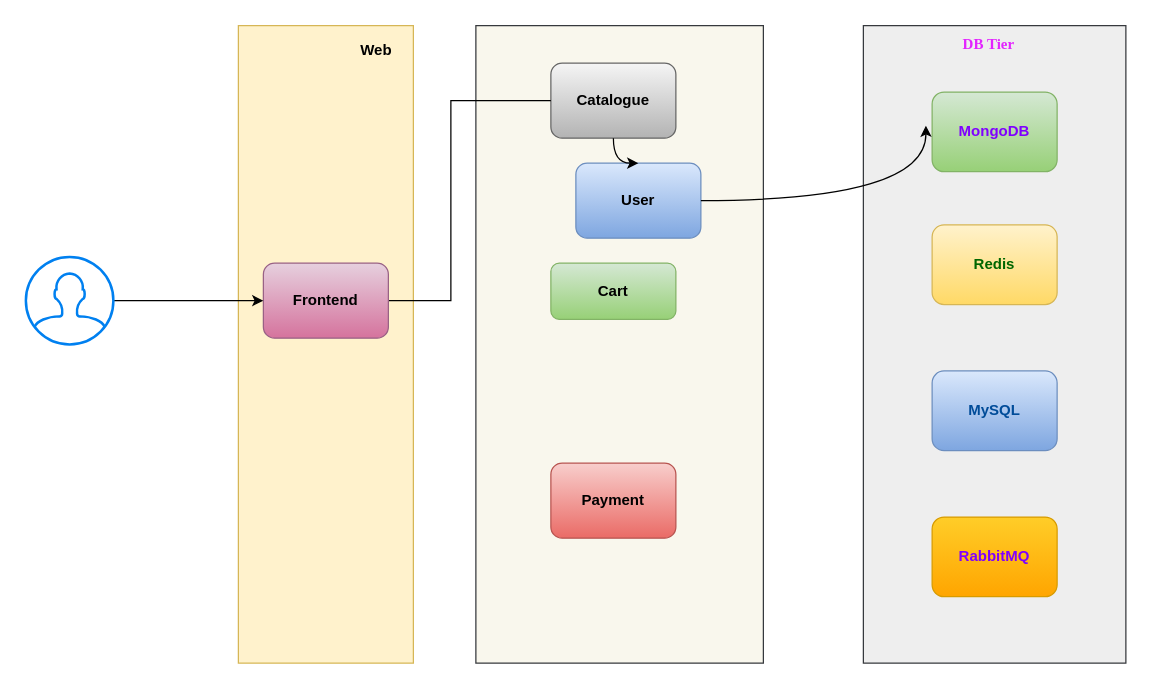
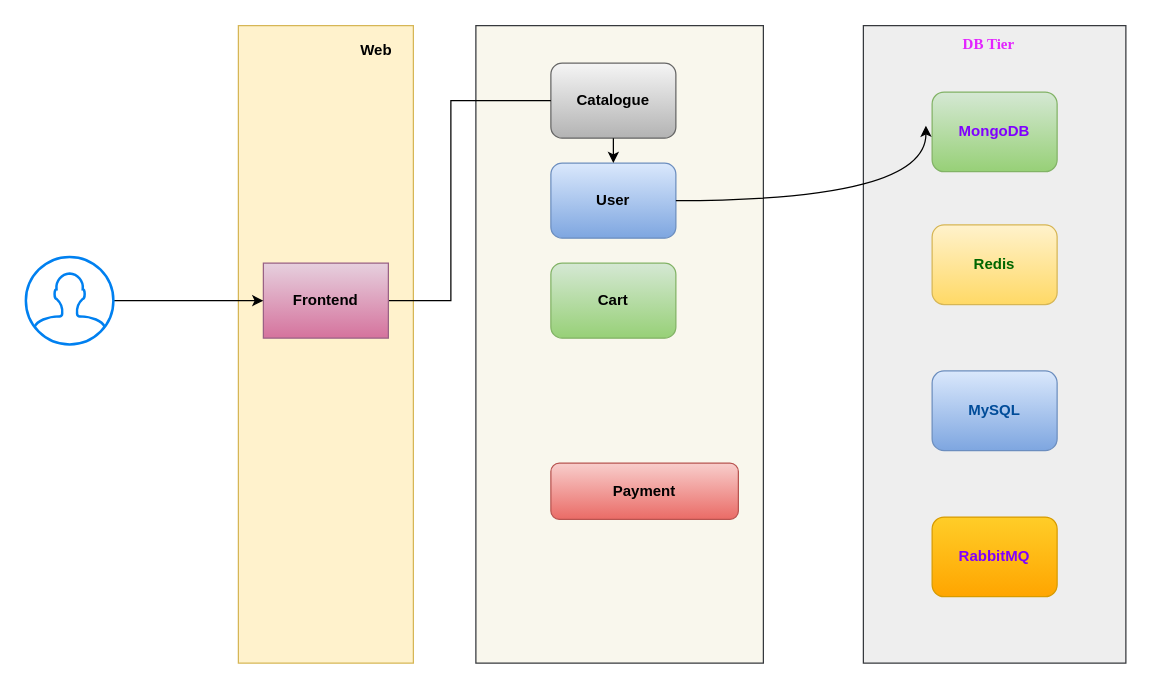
  <mxCell id="0" />
  <mxCell id="1" parent="0" />
  <mxCell id="2" value="" style="rounded=0;whiteSpace=wrap;html=1;fillColor=#f9f7ed;strokeColor=#36393d;" parent="1" vertex="1"><mxGeometry x="380" y="20" width="230" height="510" as="geometry" /></mxCell>
  <mxCell id="3" value="" style="rounded=0;whiteSpace=wrap;html=1;fillColor=#fff2cc;strokeColor=#d6b656;" parent="1" vertex="1"><mxGeometry x="190" y="20" width="140" height="510" as="geometry" /></mxCell>
  <mxCell id="4" value="&lt;b&gt;Catalogue&lt;/b&gt;" style="rounded=1;whiteSpace=wrap;html=1;fillColor=#f5f5f5;gradientColor=#b3b3b3;strokeColor=#666666;" parent="1" vertex="1"><mxGeometry x="440" y="50" width="100" height="60" as="geometry" /></mxCell>
- <mxCell id="5" value="&lt;b&gt;User&lt;/b&gt;" style="rounded=1;whiteSpace=wrap;html=1;fillColor=#dae8fc;gradientColor=#7ea6e0;strokeColor=#6c8ebf;" parent="1" vertex="1"><mxGeometry x="460" y="130" width="100" height="60" as="geometry" /></mxCell>
- <mxCell id="6" value="&lt;b&gt;Cart&lt;/b&gt;" style="rounded=1;whiteSpace=wrap;html=1;fillColor=#d5e8d4;gradientColor=#97d077;strokeColor=#82b366;" parent="1" vertex="1"><mxGeometry x="440" y="210" width="100" height="45" as="geometry" /></mxCell>
- <mxCell id="7" value="&lt;b&gt;Payment&lt;/b&gt;" style="rounded=1;whiteSpace=wrap;html=1;fillColor=#f8cecc;gradientColor=#ea6b66;strokeColor=#b85450;" parent="1" vertex="1"><mxGeometry x="440" y="370" width="100" height="60" as="geometry" /></mxCell>
+ <mxCell id="5" value="&lt;b&gt;User&lt;/b&gt;" style="rounded=1;whiteSpace=wrap;html=1;fillColor=#dae8fc;gradientColor=#7ea6e0;strokeColor=#6c8ebf;" parent="1" vertex="1"><mxGeometry x="440" y="130" width="100" height="60" as="geometry" /></mxCell>
+ <mxCell id="6" value="&lt;b&gt;Cart&lt;/b&gt;" style="rounded=1;whiteSpace=wrap;html=1;fillColor=#d5e8d4;gradientColor=#97d077;strokeColor=#82b366;" parent="1" vertex="1"><mxGeometry x="440" y="210" width="100" height="60" as="geometry" /></mxCell>
+ <mxCell id="7" value="&lt;b&gt;Payment&lt;/b&gt;" style="rounded=1;whiteSpace=wrap;html=1;fillColor=#f8cecc;gradientColor=#ea6b66;strokeColor=#b85450;" parent="1" vertex="1"><mxGeometry x="440" y="370" width="150" height="45" as="geometry" /></mxCell>
  <mxCell id="8" style="edgeStyle=orthogonalEdgeStyle;rounded=0;orthogonalLoop=1;jettySize=auto;html=1;entryX=0;entryY=0.5;entryDx=0;entryDy=0;endArrow=none;" edge="1" parent="1" source="9" target="4"><mxGeometry relative="1" as="geometry"><Array as="points"><mxPoint x="360" y="240" /><mxPoint x="360" y="80" /></Array></mxGeometry></mxCell>
- <mxCell id="9" value="&lt;b&gt;Frontend&lt;/b&gt;" style="rounded=1;whiteSpace=wrap;html=1;fillColor=#e6d0de;gradientColor=#d5739d;strokeColor=#996185;" parent="1" vertex="1"><mxGeometry x="210" y="210" width="100" height="60" as="geometry" /></mxCell>
+ <mxCell id="9" value="&lt;b&gt;Frontend&lt;/b&gt;" style="whiteSpace=wrap;html=1;fillColor=#e6d0de;gradientColor=#d5739d;strokeColor=#996185;rounded=0;" parent="1" vertex="1"><mxGeometry x="210" y="210" width="100" height="60" as="geometry" /></mxCell>
  <mxCell id="10" value="&lt;b&gt;Web&lt;/b&gt;" style="text;html=1;align=center;verticalAlign=middle;resizable=0;points=[];autosize=1;strokeColor=none;fillColor=none;" parent="1" vertex="1"><mxGeometry x="275" y="25" width="50" height="30" as="geometry" /></mxCell>
  <mxCell id="11" value="" style="group" parent="1" vertex="1" connectable="0"><mxGeometry x="690" y="20" width="210" height="510" as="geometry" /></mxCell>
  <mxCell id="12" value="" style="rounded=0;whiteSpace=wrap;html=1;fillColor=#eeeeee;strokeColor=#36393d;" parent="11" vertex="1"><mxGeometry width="210" height="510" as="geometry" /></mxCell>
  <mxCell id="13" value="" style="group" parent="11" vertex="1" connectable="0"><mxGeometry x="55" width="100" height="456.875" as="geometry" /></mxCell>
  <mxCell id="14" value="&lt;b&gt;&lt;font style=&quot;color: rgb(127, 0, 255);&quot;&gt;MongoDB&lt;/font&gt;&lt;/b&gt;" style="rounded=1;whiteSpace=wrap;html=1;fillColor=#d5e8d4;gradientColor=#97d077;strokeColor=#82b366;" parent="13" vertex="1"><mxGeometry y="53.125" width="100" height="63.75" as="geometry" /></mxCell>
  <mxCell id="15" value="&lt;b&gt;&lt;font style=&quot;color: rgb(0, 102, 0);&quot;&gt;Redis&lt;/font&gt;&lt;/b&gt;" style="rounded=1;whiteSpace=wrap;html=1;fillColor=#fff2cc;gradientColor=#ffd966;strokeColor=#d6b656;" parent="13" vertex="1"><mxGeometry y="159.375" width="100" height="63.75" as="geometry" /></mxCell>
  <mxCell id="16" value="&lt;b&gt;&lt;font style=&quot;color: rgb(0, 76, 153);&quot;&gt;MySQL&lt;/font&gt;&lt;/b&gt;" style="rounded=1;whiteSpace=wrap;html=1;fillColor=#dae8fc;gradientColor=#7ea6e0;strokeColor=#6c8ebf;" parent="13" vertex="1"><mxGeometry y="276.25" width="100" height="63.75" as="geometry" /></mxCell>
  <mxCell id="17" value="&lt;b&gt;&lt;font style=&quot;color: rgb(127, 0, 255);&quot;&gt;RabbitMQ&lt;/font&gt;&lt;/b&gt;" style="rounded=1;whiteSpace=wrap;html=1;fillColor=#ffcd28;gradientColor=#ffa500;strokeColor=#d79b00;" parent="13" vertex="1"><mxGeometry y="393.125" width="100" height="63.75" as="geometry" /></mxCell>
  <mxCell id="18" value="&lt;b&gt;&lt;font style=&quot;color: rgb(227, 36, 255);&quot; face=&quot;Comic Sans MS&quot;&gt;DB Tier&lt;/font&gt;&lt;/b&gt;" style="text;html=1;align=center;verticalAlign=middle;resizable=0;points=[];autosize=1;strokeColor=none;fillColor=none;" parent="13" vertex="1"><mxGeometry x="10" width="70" height="30" as="geometry" /></mxCell>
  <mxCell id="19" style="edgeStyle=orthogonalEdgeStyle;rounded=0;orthogonalLoop=1;jettySize=auto;html=1;curved=1;" parent="1" source="4" target="5" edge="1"><mxGeometry relative="1" as="geometry" /></mxCell>
  <mxCell id="20" style="edgeStyle=orthogonalEdgeStyle;rounded=0;orthogonalLoop=1;jettySize=auto;html=1;curved=1;" parent="1" source="5" edge="1"><mxGeometry relative="1" as="geometry"><mxPoint x="740" y="100" as="targetPoint" /></mxGeometry></mxCell>
  <mxCell id="21" style="edgeStyle=orthogonalEdgeStyle;rounded=0;orthogonalLoop=1;jettySize=auto;html=1;" edge="1" parent="1" source="22" target="9"><mxGeometry relative="1" as="geometry" /></mxCell>
  <mxCell id="22" value="" style="html=1;verticalLabelPosition=bottom;align=center;labelBackgroundColor=#ffffff;verticalAlign=top;strokeWidth=2;strokeColor=#0080F0;shadow=0;dashed=0;shape=mxgraph.ios7.icons.user;" vertex="1" parent="1"><mxGeometry x="20" y="205" width="70" height="70" as="geometry" /></mxCell>
